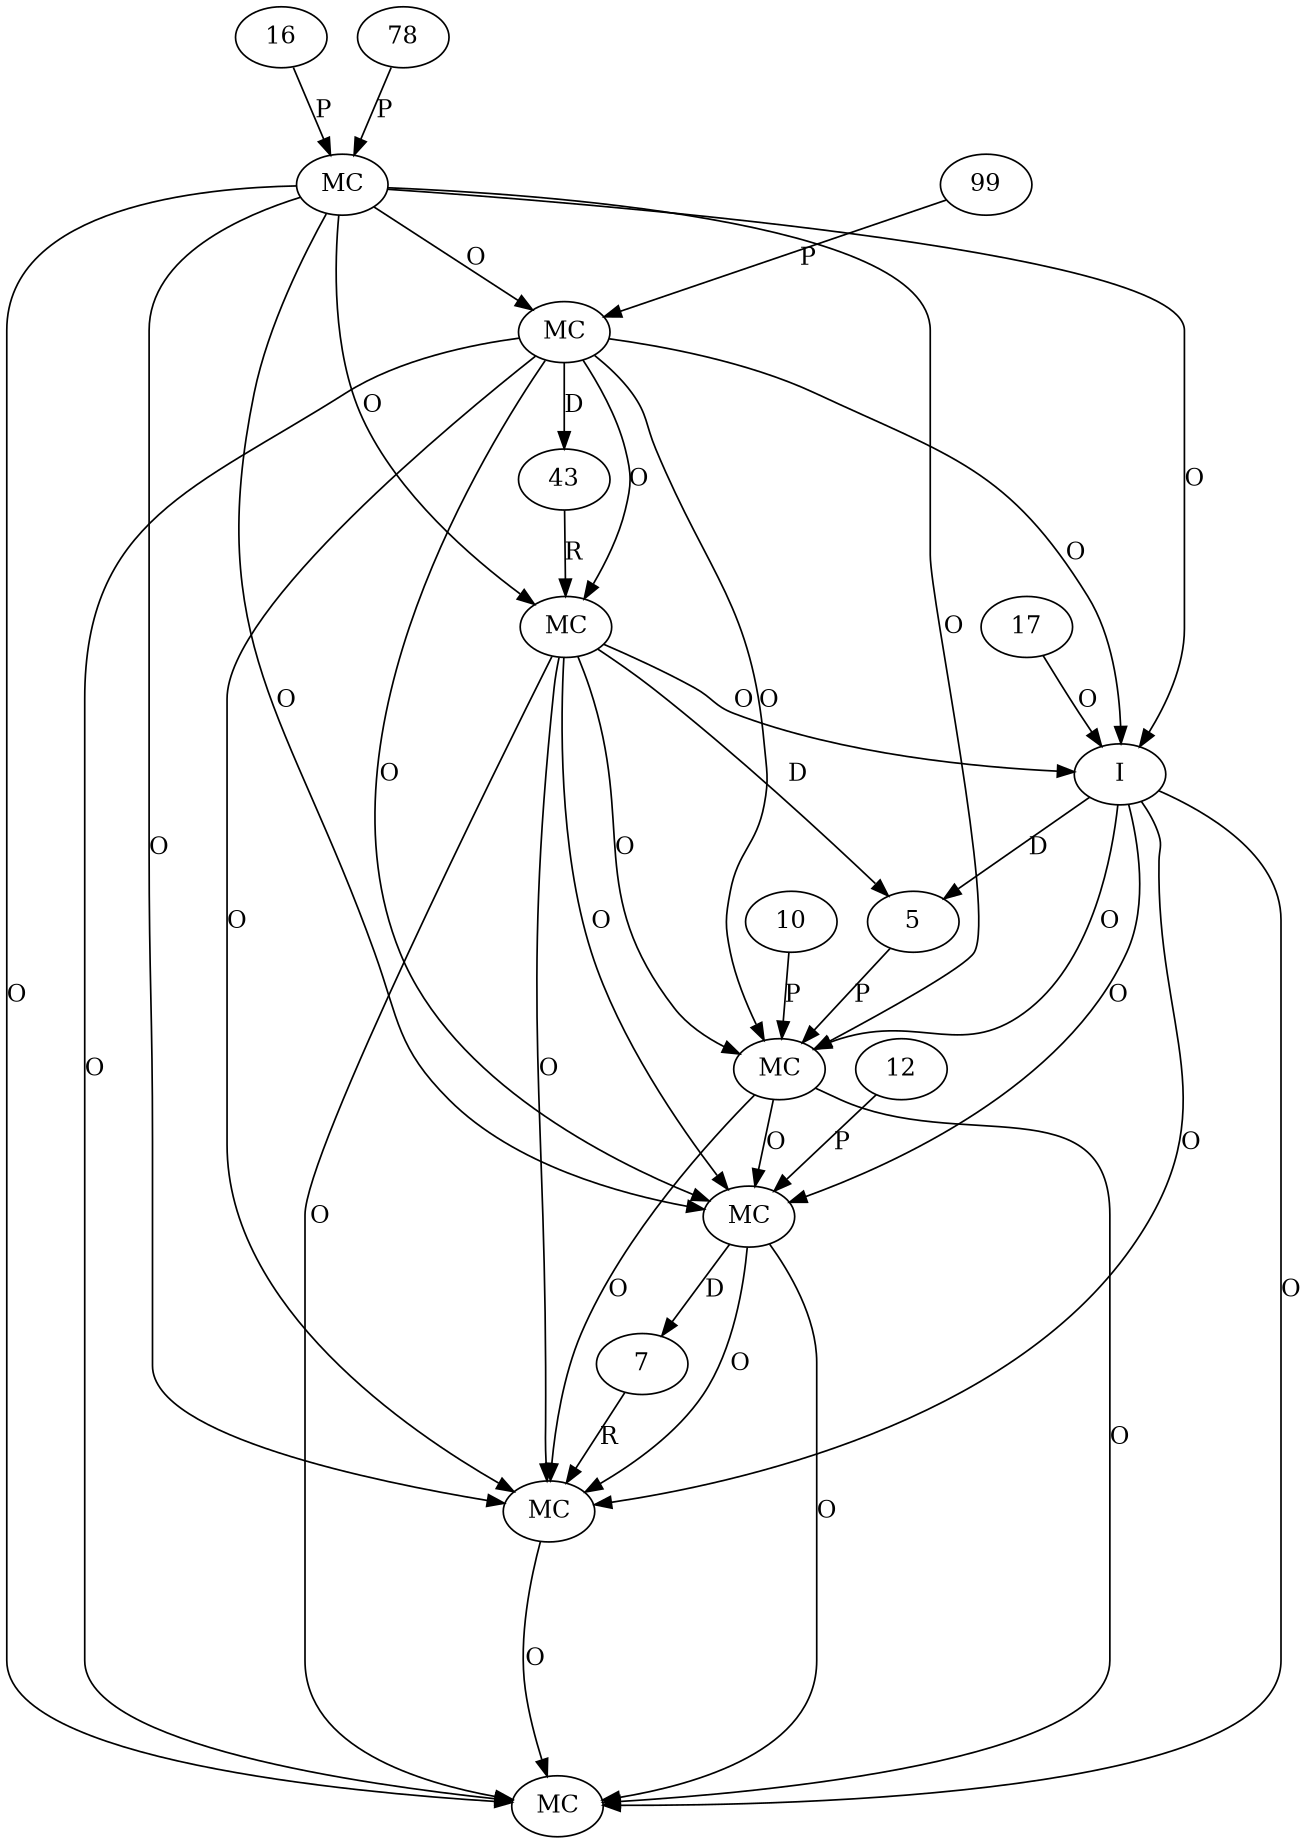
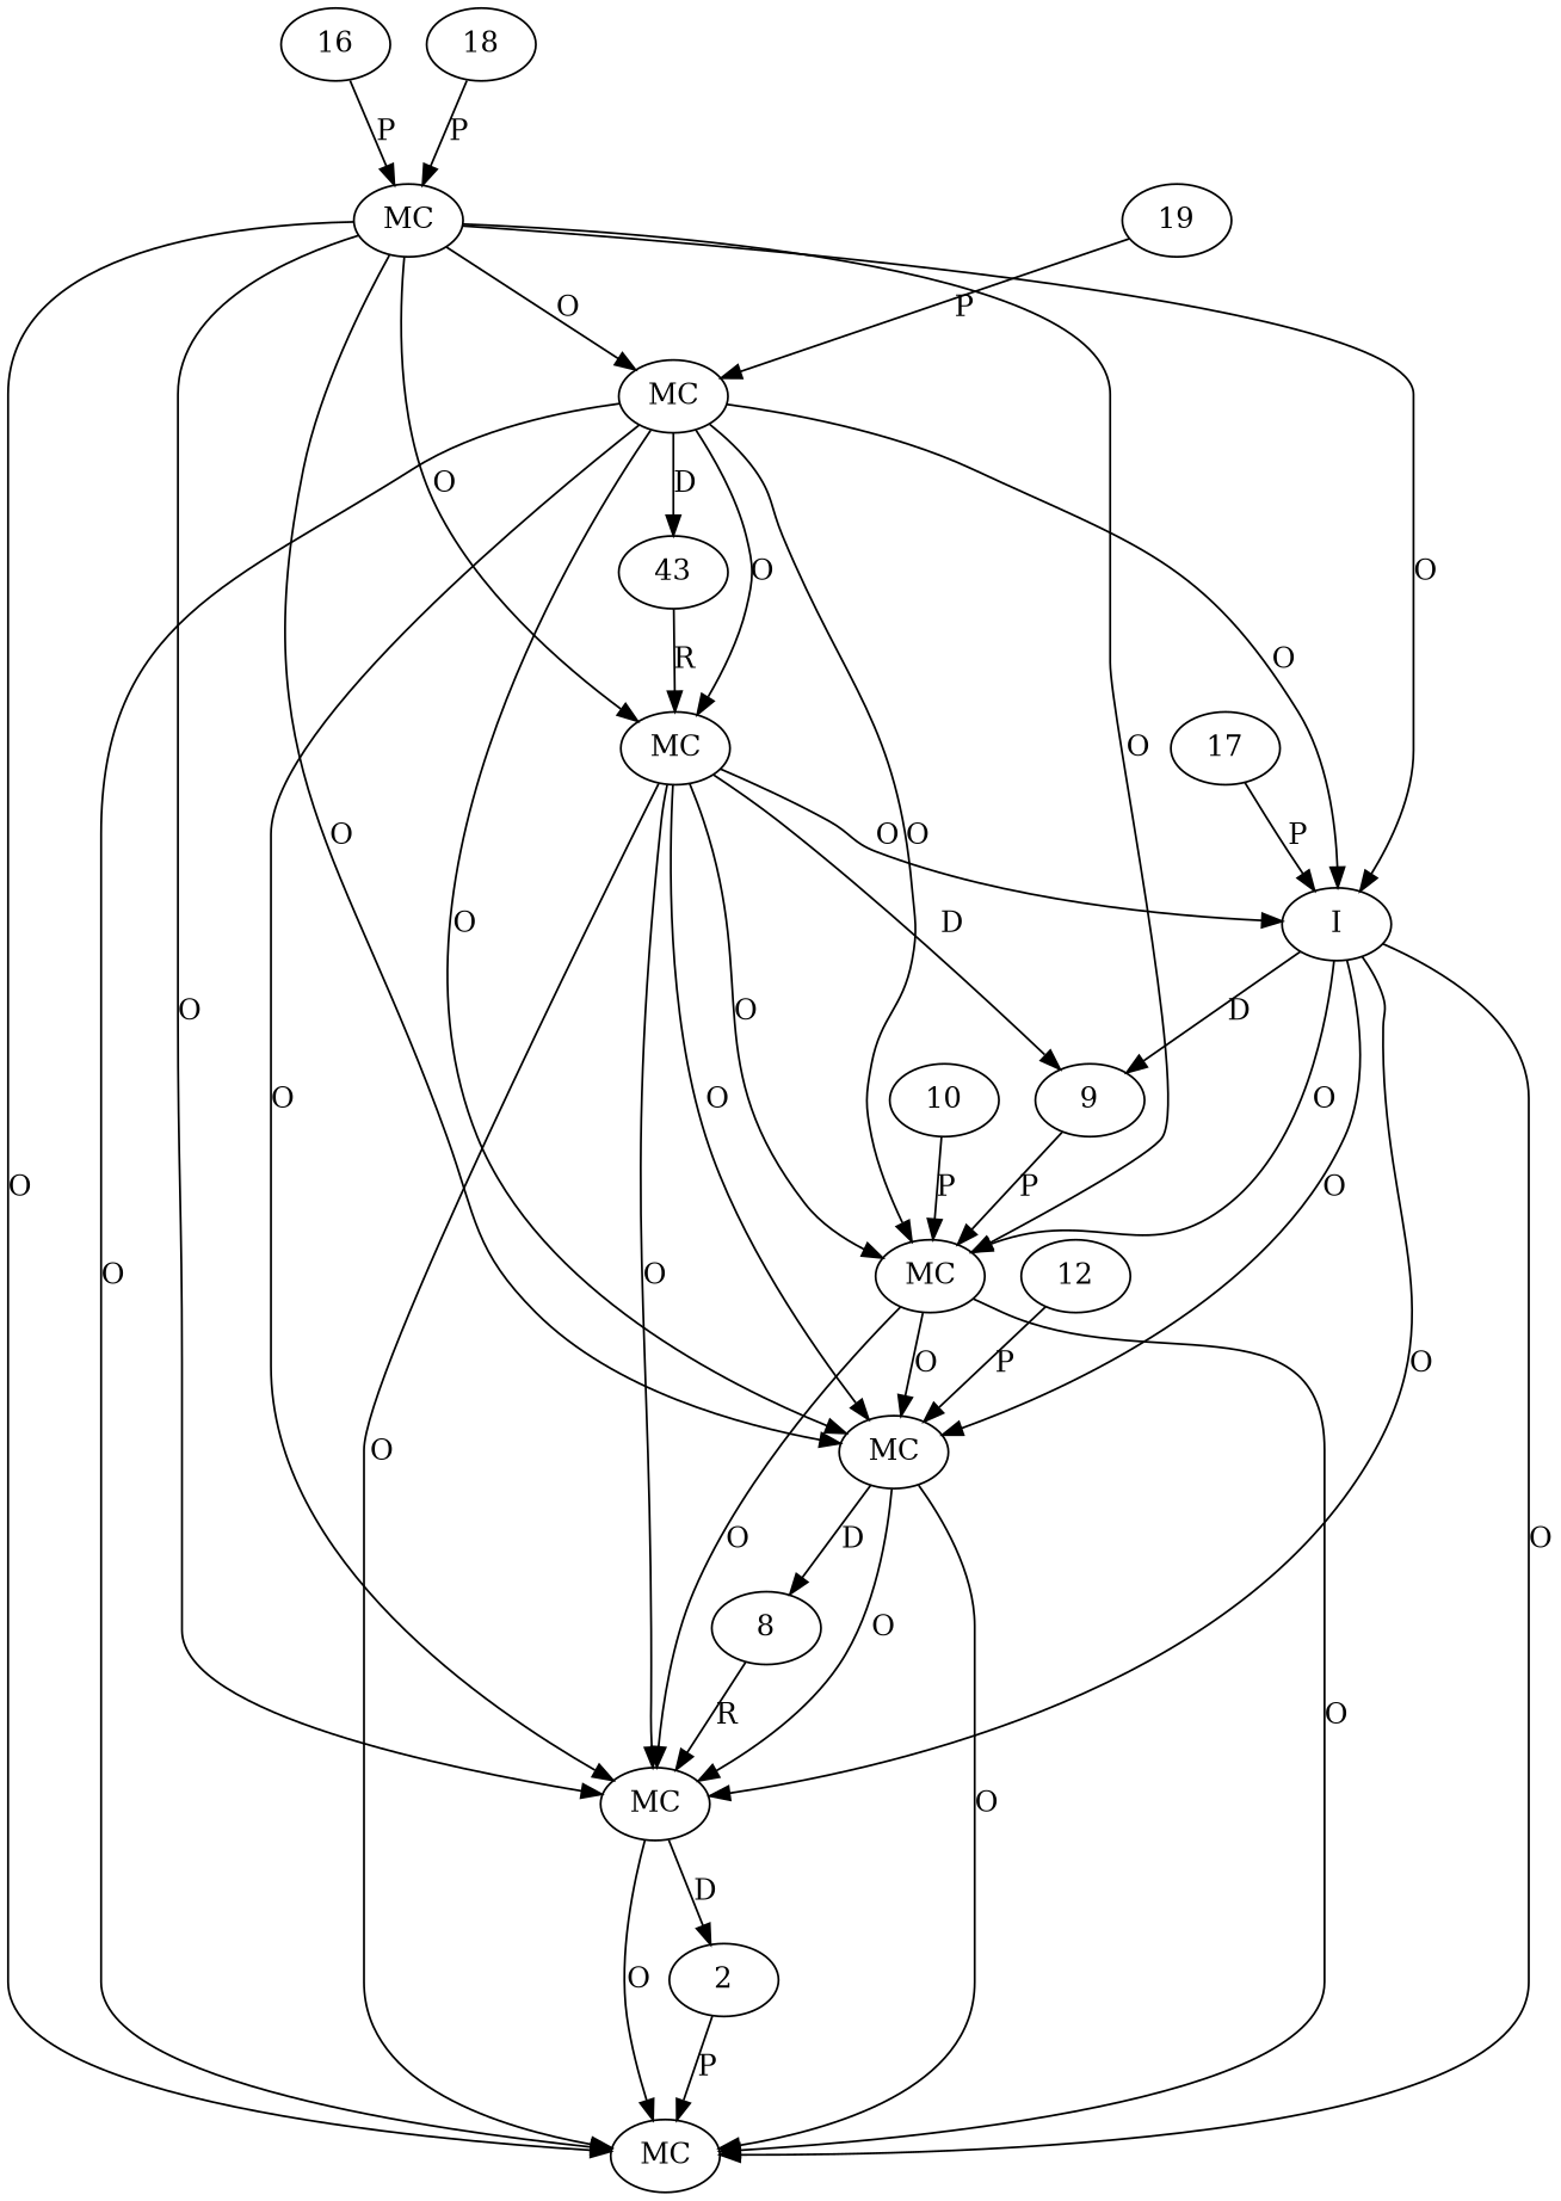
  digraph {
    node [t=CharSet]
    n1 [l=299 label=MC s="contains()" t=ArrayUtils]
+   2 [n=array t="CharRange[]"]
    n3 [l=296 label=MC s="getCharRanges()"]
    n4 [l=271 label=MC s="contains()" t=ArrayUtils]
    n5 [l=295 label=MC s="getInstance()"]
-   8 [n=set label=7]
-   5 [n=array t="CharRange[]"]
+   8 [n=set]
+   5 [n=array t="CharRange[]" label=9]
    n8 [l=269 label=MC s="getCharRanges()"]
    n9 [l=271 label=I t=CharRange]
    n10 [l=255 label=MC s="contains()" t=ArrayUtils]
    n11 [l=268 label=MC s="getInstance()"]
    n12 [label=43 n=set]
    10 [n=dummy_ t=UNKNOWN]
    12 [t=String v="^^-c"]
    16 [n=array t="CharRange[]"]
    17 [t=char v="'c'"]
-   18 [n=array t="CharRange[]" label=78]
-   19 [t=String v="^^" label=99]
+   18 [n=array t="CharRange[]"]
+   19 [t=String v="^^"]
+   2 -> n1 [label=P]
    n3 -> n1 [label=O]
+   n3 -> 2 [label=D]
    n4 -> n1 [label=O]
    n4 -> n3 [label=O]
    n4 -> n5 [label=O]
    n5 -> n1 [label=O]
    n5 -> n3 [label=O]
    n5 -> 8 [label=D]
    8 -> n3 [label=R]
    5 -> n4 [label=P]
    n8 -> n1 [label=O]
    n8 -> n3 [label=O]
    n8 -> n4 [label=O]
    n8 -> n5 [label=O]
    n8 -> 5 [label=D]
    n8 -> n9 [label=O]
    n9 -> n1 [label=O]
    n9 -> n3 [label=O]
    n9 -> n4 [label=O]
    n9 -> n5 [label=O]
    n9 -> 5 [label=D]
    n10 -> n1 [label=O]
    n10 -> n3 [label=O]
    n10 -> n4 [label=O]
    n10 -> n5 [label=O]
    n10 -> n8 [label=O]
    n10 -> n9 [label=O]
    n10 -> n11 [label=O]
    n11 -> n1 [label=O]
    n11 -> n3 [label=O]
    n11 -> n4 [label=O]
    n11 -> n5 [label=O]
    n11 -> n8 [label=O]
    n11 -> n9 [label=O]
    n11 -> n12 [label=D]
    n12 -> n8 [label=R]
    10 -> n4 [label=P]
    12 -> n5 [label=P]
    16 -> n10 [label=P]
-   17 -> n9 [label=O]
+   17 -> n9 [label=P]
    18 -> n10 [label=P]
    19 -> n11 [label=P]
  }
